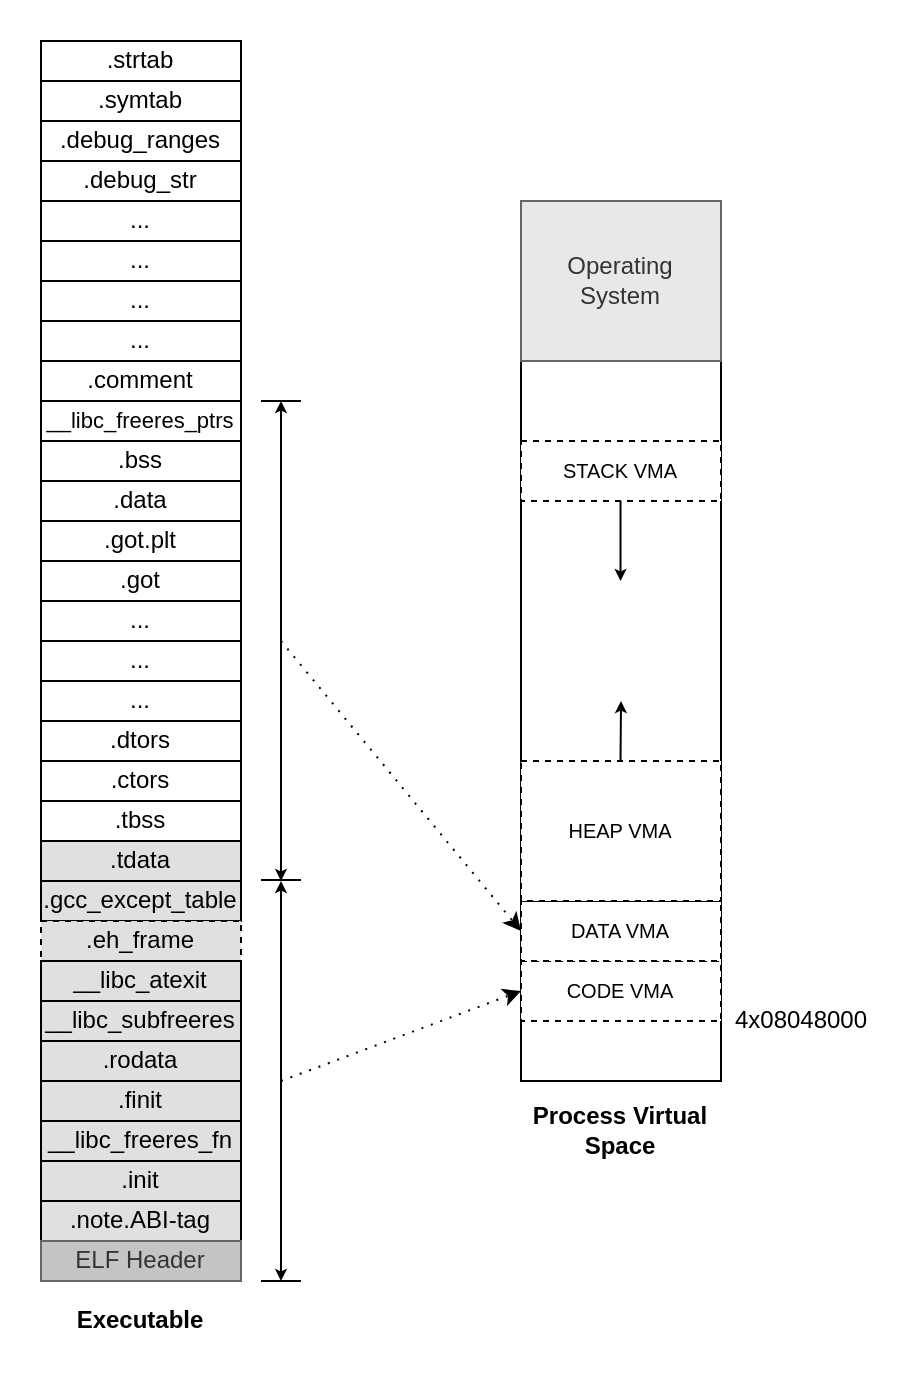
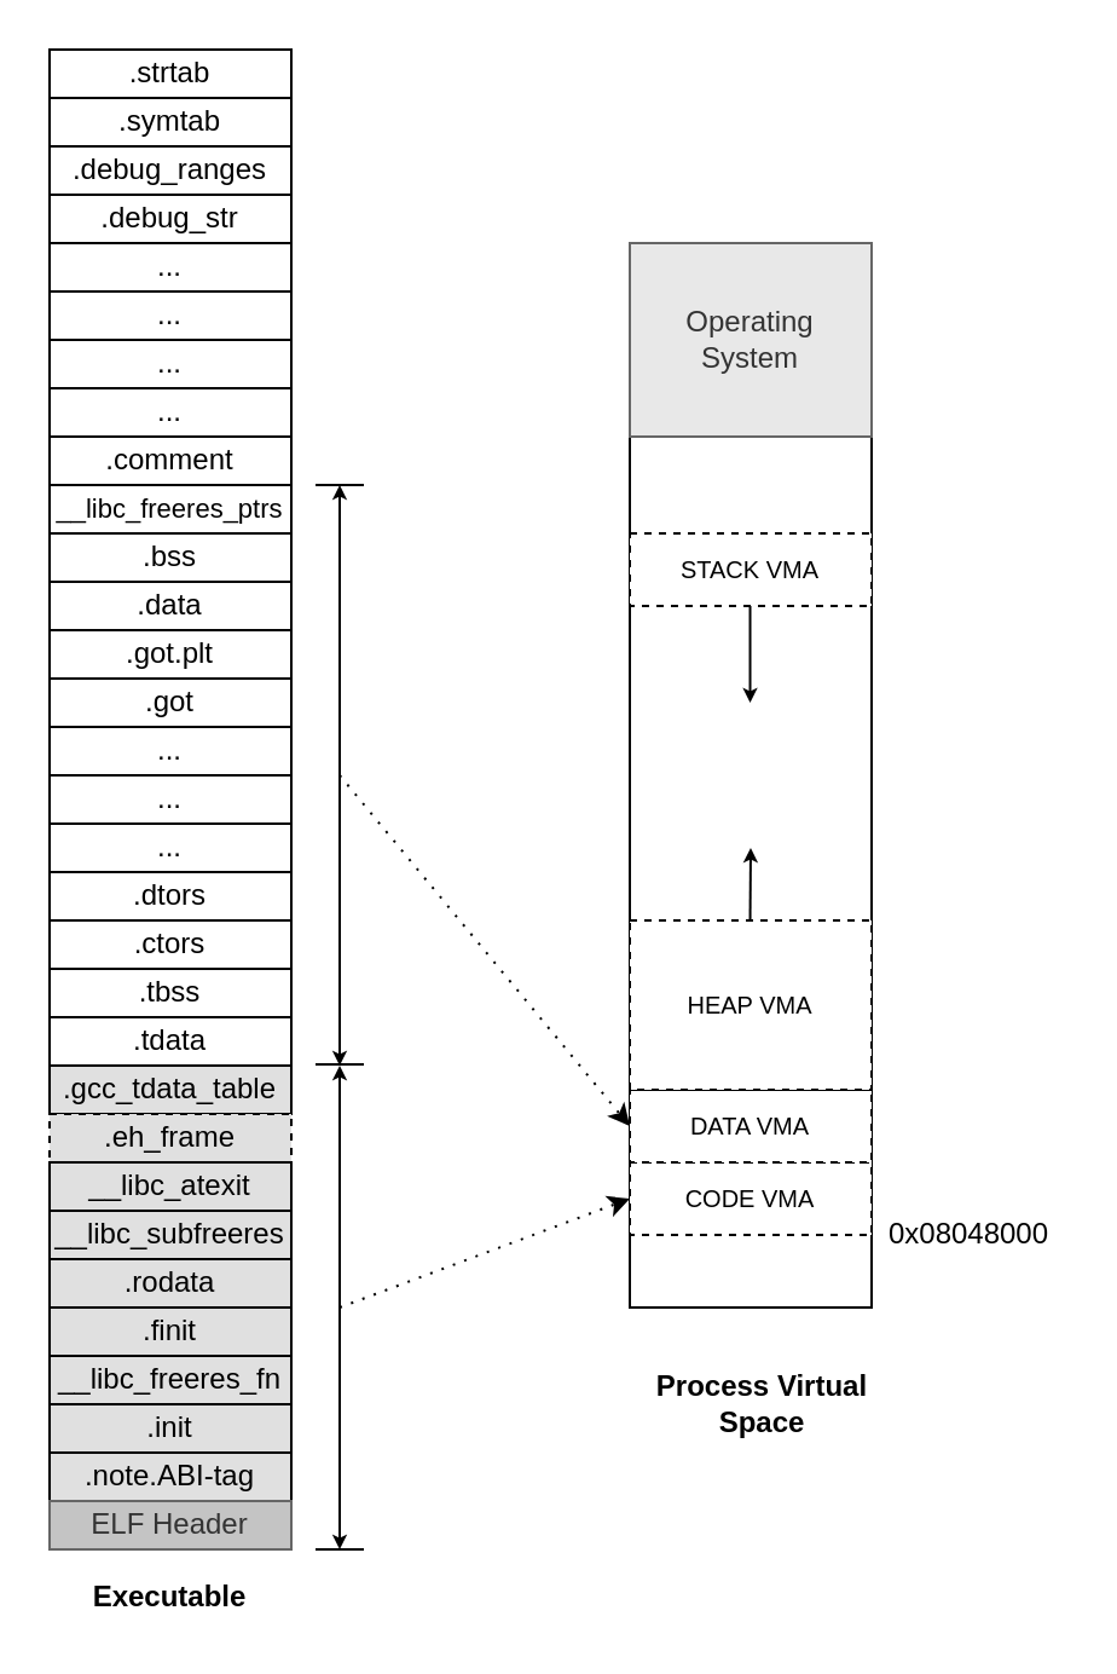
  <mxCell id="0" />
  <mxCell id="1" parent="0" />
  <mxCell id="2" value=".strtab" style="rounded=0;whiteSpace=wrap;html=1;" vertex="1" parent="1"><mxGeometry x="20" y="20" width="100" height="20" as="geometry" /></mxCell>
  <mxCell id="3" value=".symtab" style="rounded=0;whiteSpace=wrap;html=1;" vertex="1" parent="1"><mxGeometry x="20" y="40" width="100" height="20" as="geometry" /></mxCell>
  <mxCell id="4" value=".debug_ranges" style="rounded=0;whiteSpace=wrap;html=1;" vertex="1" parent="1"><mxGeometry x="20" y="60" width="100" height="20" as="geometry" /></mxCell>
  <mxCell id="5" value=".debug_str" style="rounded=0;whiteSpace=wrap;html=1;" vertex="1" parent="1"><mxGeometry x="20" y="80" width="100" height="20" as="geometry" /></mxCell>
  <mxCell id="6" value="..." style="rounded=0;whiteSpace=wrap;html=1;" vertex="1" parent="1"><mxGeometry x="20" y="100" width="100" height="20" as="geometry" /></mxCell>
  <mxCell id="7" value="..." style="rounded=0;whiteSpace=wrap;html=1;" vertex="1" parent="1"><mxGeometry x="20" y="120" width="100" height="20" as="geometry" /></mxCell>
  <mxCell id="8" value="..." style="rounded=0;whiteSpace=wrap;html=1;" vertex="1" parent="1"><mxGeometry x="20" y="140" width="100" height="20" as="geometry" /></mxCell>
  <mxCell id="9" value="..." style="rounded=0;whiteSpace=wrap;html=1;" vertex="1" parent="1"><mxGeometry x="20" y="160" width="100" height="20" as="geometry" /></mxCell>
  <mxCell id="10" value=".comment" style="rounded=0;whiteSpace=wrap;html=1;" vertex="1" parent="1"><mxGeometry x="20" y="180" width="100" height="20" as="geometry" /></mxCell>
  <mxCell id="11" value="&lt;font style=&quot;font-size: 11px&quot;&gt;__libc_freeres_ptrs&lt;/font&gt;" style="rounded=0;whiteSpace=wrap;html=1;" vertex="1" parent="1"><mxGeometry x="20" y="200" width="100" height="20" as="geometry" /></mxCell>
  <mxCell id="12" value=".bss" style="rounded=0;whiteSpace=wrap;html=1;" vertex="1" parent="1"><mxGeometry x="20" y="220" width="100" height="20" as="geometry" /></mxCell>
  <mxCell id="13" value=".data" style="rounded=0;whiteSpace=wrap;html=1;" vertex="1" parent="1"><mxGeometry x="20" y="240" width="100" height="20" as="geometry" /></mxCell>
  <mxCell id="14" value=".got.plt" style="rounded=0;whiteSpace=wrap;html=1;" vertex="1" parent="1"><mxGeometry x="20" y="260" width="100" height="20" as="geometry" /></mxCell>
  <mxCell id="15" value=".got" style="rounded=0;whiteSpace=wrap;html=1;" vertex="1" parent="1"><mxGeometry x="20" y="280" width="100" height="20" as="geometry" /></mxCell>
  <mxCell id="16" value="..." style="rounded=0;whiteSpace=wrap;html=1;" vertex="1" parent="1"><mxGeometry x="20" y="300" width="100" height="20" as="geometry" /></mxCell>
  <mxCell id="17" value="..." style="rounded=0;whiteSpace=wrap;html=1;" vertex="1" parent="1"><mxGeometry x="20" y="320" width="100" height="20" as="geometry" /></mxCell>
  <mxCell id="18" value="..." style="rounded=0;whiteSpace=wrap;html=1;" vertex="1" parent="1"><mxGeometry x="20" y="340" width="100" height="20" as="geometry" /></mxCell>
  <mxCell id="19" value=".dtors" style="rounded=0;whiteSpace=wrap;html=1;" vertex="1" parent="1"><mxGeometry x="20" y="360" width="100" height="20" as="geometry" /></mxCell>
  <mxCell id="20" value=".ctors" style="rounded=0;whiteSpace=wrap;html=1;" vertex="1" parent="1"><mxGeometry x="20" y="380" width="100" height="20" as="geometry" /></mxCell>
  <mxCell id="21" value=".tbss" style="rounded=0;whiteSpace=wrap;html=1;" vertex="1" parent="1"><mxGeometry x="20" y="400" width="100" height="20" as="geometry" /></mxCell>
- <mxCell id="22" value=".tdata" style="rounded=0;whiteSpace=wrap;html=1;fillColor=#e0e0e0;" vertex="1" parent="1"><mxGeometry x="20" y="420" width="100" height="20" as="geometry" /></mxCell>
- <mxCell id="23" value=".gcc_except_table" style="rounded=0;whiteSpace=wrap;html=1;fillColor=#E0E0E0;" vertex="1" parent="1"><mxGeometry x="20" y="440" width="100" height="20" as="geometry" /></mxCell>
+ <mxCell id="22" value=".tdata" style="rounded=0;whiteSpace=wrap;html=1;" vertex="1" parent="1"><mxGeometry x="20" y="420" width="100" height="20" as="geometry" /></mxCell>
+ <mxCell id="23" value=".gcc_tdata_table" style="rounded=0;whiteSpace=wrap;html=1;fillColor=#E0E0E0;" vertex="1" parent="1"><mxGeometry x="20" y="440" width="100" height="20" as="geometry" /></mxCell>
  <mxCell id="24" value=".eh_frame" style="rounded=0;whiteSpace=wrap;html=1;fillColor=#E0E0E0;dashed=1;" vertex="1" parent="1"><mxGeometry x="20" y="460" width="100" height="20" as="geometry" /></mxCell>
  <mxCell id="25" value="__libc_atexit" style="rounded=0;whiteSpace=wrap;html=1;fillColor=#E0E0E0;" vertex="1" parent="1"><mxGeometry x="20" y="480" width="100" height="20" as="geometry" /></mxCell>
  <mxCell id="26" value="__libc_subfreeres" style="rounded=0;whiteSpace=wrap;html=1;fillColor=#E0E0E0;" vertex="1" parent="1"><mxGeometry x="20" y="500" width="100" height="20" as="geometry" /></mxCell>
  <mxCell id="27" value=".rodata" style="rounded=0;whiteSpace=wrap;html=1;fillColor=#E0E0E0;" vertex="1" parent="1"><mxGeometry x="20" y="520" width="100" height="20" as="geometry" /></mxCell>
  <mxCell id="28" value=".finit" style="rounded=0;whiteSpace=wrap;html=1;fillColor=#E0E0E0;" vertex="1" parent="1"><mxGeometry x="20" y="540" width="100" height="20" as="geometry" /></mxCell>
  <mxCell id="29" value="__libc_freeres_fn" style="rounded=0;whiteSpace=wrap;html=1;fillColor=#E0E0E0;" vertex="1" parent="1"><mxGeometry x="20" y="560" width="100" height="20" as="geometry" /></mxCell>
  <mxCell id="30" value=".init" style="rounded=0;whiteSpace=wrap;html=1;fillColor=#E0E0E0;" vertex="1" parent="1"><mxGeometry x="20" y="580" width="100" height="20" as="geometry" /></mxCell>
  <mxCell id="31" value=".note.ABI-tag" style="rounded=0;whiteSpace=wrap;html=1;fillColor=#E0E0E0;" vertex="1" parent="1"><mxGeometry x="20" y="600" width="100" height="20" as="geometry" /></mxCell>
  <mxCell id="32" value="ELF Header" style="rounded=0;whiteSpace=wrap;html=1;strokeColor=#666666;fontColor=#333333;fillColor=#C4C4C4;" vertex="1" parent="1"><mxGeometry x="20" y="620" width="100" height="20" as="geometry" /></mxCell>
  <mxCell id="33" value="" style="endArrow=classic;startArrow=classic;html=1;endSize=3;startSize=3;" edge="1" parent="1"><mxGeometry width="50" height="50" relative="1" as="geometry"><mxPoint x="140" y="640" as="sourcePoint" /><mxPoint x="140" y="440" as="targetPoint" /></mxGeometry></mxCell>
  <mxCell id="34" value="" style="endArrow=none;html=1;" edge="1" parent="1"><mxGeometry width="50" height="50" relative="1" as="geometry"><mxPoint x="130" y="439.52" as="sourcePoint" /><mxPoint x="150" y="439.52" as="targetPoint" /></mxGeometry></mxCell>
  <mxCell id="35" value="" style="endArrow=none;html=1;" edge="1" parent="1"><mxGeometry width="50" height="50" relative="1" as="geometry"><mxPoint x="130" y="640" as="sourcePoint" /><mxPoint x="150" y="640" as="targetPoint" /></mxGeometry></mxCell>
  <mxCell id="36" value="" style="endArrow=classic;startArrow=classic;html=1;endSize=3;startSize=3;" edge="1" parent="1"><mxGeometry width="50" height="50" relative="1" as="geometry"><mxPoint x="140" y="440" as="sourcePoint" /><mxPoint x="140" y="200" as="targetPoint" /></mxGeometry></mxCell>
  <mxCell id="37" value="" style="endArrow=none;html=1;" edge="1" parent="1"><mxGeometry width="50" height="50" relative="1" as="geometry"><mxPoint x="130" y="200" as="sourcePoint" /><mxPoint x="150" y="200" as="targetPoint" /></mxGeometry></mxCell>
  <mxCell id="38" value="" style="rounded=0;whiteSpace=wrap;html=1;fillColor=#ffffff;" vertex="1" parent="1"><mxGeometry x="260" y="100" width="100" height="440" as="geometry" /></mxCell>
  <mxCell id="39" value="Operating&lt;br&gt;System" style="rounded=0;whiteSpace=wrap;html=1;strokeColor=#666666;fontColor=#333333;fillColor=#E8E8E8;" vertex="1" parent="1"><mxGeometry x="260" y="100" width="100" height="80" as="geometry" /></mxCell>
  <mxCell id="40" value="&lt;font style=&quot;font-size: 10px&quot;&gt;STACK VMA&lt;/font&gt;" style="rounded=0;whiteSpace=wrap;html=1;dashed=1;" vertex="1" parent="1"><mxGeometry x="260" y="220" width="100" height="30" as="geometry" /></mxCell>
  <mxCell id="41" value="&lt;font style=&quot;font-size: 10px&quot;&gt;CODE VMA&lt;/font&gt;" style="rounded=0;whiteSpace=wrap;html=1;dashed=1;" vertex="1" parent="1"><mxGeometry x="260" y="480" width="100" height="30" as="geometry" /></mxCell>
  <mxCell id="42" value="&lt;font style=&quot;font-size: 10px&quot;&gt;DATA VMA&lt;/font&gt;" style="rounded=0;whiteSpace=wrap;html=1;dashed=1;" vertex="1" parent="1"><mxGeometry x="260" y="450" width="100" height="30" as="geometry" /></mxCell>
  <mxCell id="43" value="&lt;font style=&quot;font-size: 10px&quot;&gt;HEAP VMA&lt;/font&gt;" style="rounded=0;whiteSpace=wrap;html=1;dashed=1;" vertex="1" parent="1"><mxGeometry x="260" y="380" width="100" height="70" as="geometry" /></mxCell>
  <mxCell id="44" value="" style="endArrow=classic;html=1;entryX=0;entryY=0.5;entryDx=0;entryDy=0;dashed=1;dashPattern=1 4;" edge="1" parent="1" target="42"><mxGeometry width="50" height="50" relative="1" as="geometry"><mxPoint x="140" y="320" as="sourcePoint" /><mxPoint x="220" y="250" as="targetPoint" /></mxGeometry></mxCell>
  <mxCell id="45" value="" style="endArrow=classic;html=1;entryX=0;entryY=0.5;entryDx=0;entryDy=0;dashed=1;dashPattern=1 4;" edge="1" parent="1" target="41"><mxGeometry width="50" height="50" relative="1" as="geometry"><mxPoint x="140" y="540" as="sourcePoint" /><mxPoint x="290" y="655" as="targetPoint" /></mxGeometry></mxCell>
  <mxCell id="46" value="&lt;b&gt;Executable&lt;/b&gt;" style="text;html=1;strokeColor=none;fillColor=none;align=center;verticalAlign=middle;whiteSpace=wrap;rounded=0;dashed=1;" vertex="1" parent="1"><mxGeometry x="30" y="650" width="80" height="20" as="geometry" /></mxCell>
- <mxCell id="47" value="&lt;b&gt;Process Virtual&lt;br&gt;Space&lt;br&gt;&lt;/b&gt;" style="text;html=1;strokeColor=none;fillColor=none;align=center;verticalAlign=middle;whiteSpace=wrap;rounded=0;dashed=1;" vertex="1" parent="1"><mxGeometry x="255" y="550" width="110" height="30" as="geometry" /></mxCell>
- <mxCell id="48" value="4x08048000" style="text;html=1;align=center;verticalAlign=middle;resizable=0;points=[];autosize=1;" vertex="1" parent="1"><mxGeometry x="360" y="500" width="80" height="20" as="geometry" /></mxCell>
+ <mxCell id="47" value="&lt;b&gt;Process Virtual&lt;br&gt;Space&lt;br&gt;&lt;/b&gt;" style="text;html=1;strokeColor=none;fillColor=none;align=center;verticalAlign=middle;whiteSpace=wrap;rounded=0;dashed=1;" vertex="1" parent="1"><mxGeometry x="260" y="565" width="110" height="30" as="geometry" /></mxCell>
+ <mxCell id="48" value="0x08048000" style="text;html=1;align=center;verticalAlign=middle;resizable=0;points=[];autosize=1;" vertex="1" parent="1"><mxGeometry x="360" y="500" width="80" height="20" as="geometry" /></mxCell>
  <mxCell id="49" value="" style="endArrow=classic;html=1;endSize=3;" edge="1" parent="1"><mxGeometry width="50" height="50" relative="1" as="geometry"><mxPoint x="309.76" y="250" as="sourcePoint" /><mxPoint x="309.76" y="290" as="targetPoint" /></mxGeometry></mxCell>
  <mxCell id="50" value="" style="endArrow=classic;html=1;endSize=3;" edge="1" parent="1"><mxGeometry width="50" height="50" relative="1" as="geometry"><mxPoint x="309.76" y="380" as="sourcePoint" /><mxPoint x="310" y="350" as="targetPoint" /></mxGeometry></mxCell>
